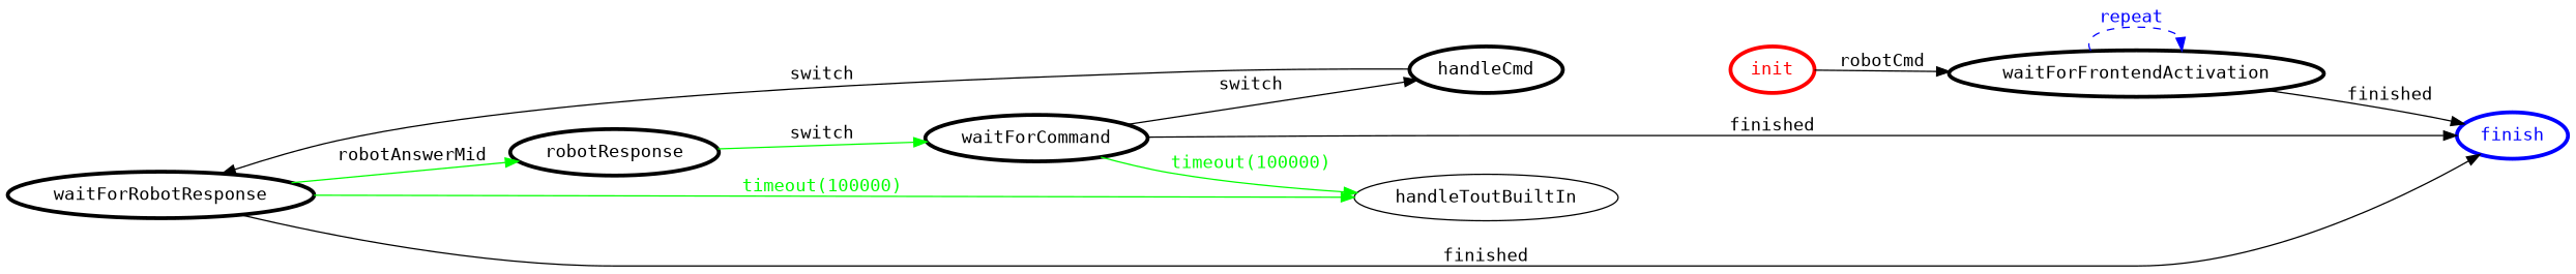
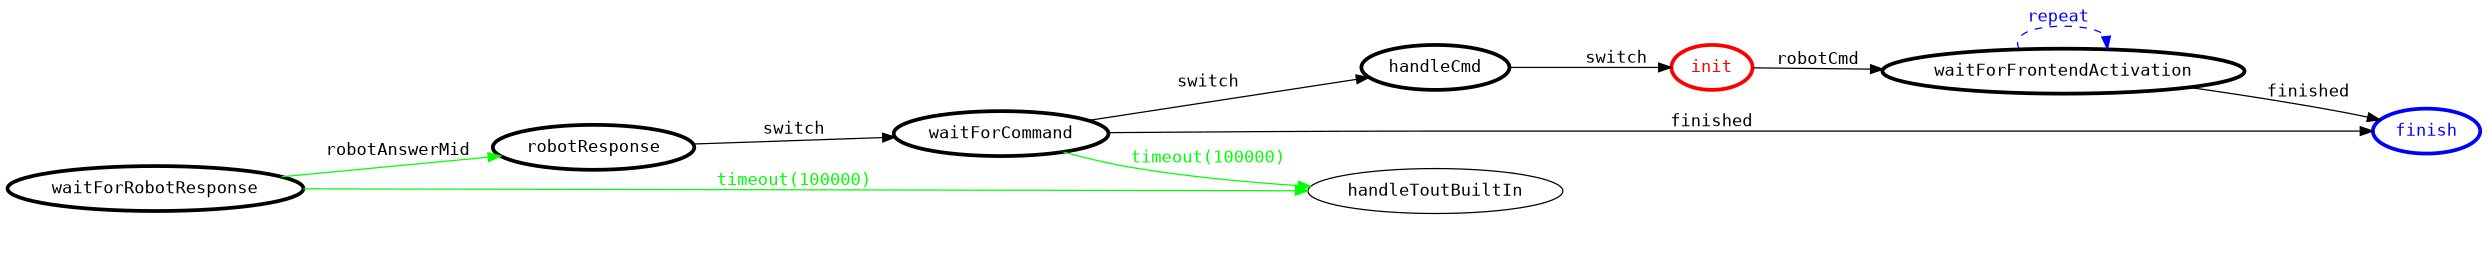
  digraph {
    fontname="DejaVu Sans Mono"
    rankdir=LR
    node [color=black fontcolor=black fontname="DejaVu Sans Mono" penwidth=3]
    edge [color=black fontcolor=black fontname="DejaVu Sans Mono"]
    init [color=red fontcolor=red]
    waitForFrontendActivation
    finish [color=blue fontcolor=blue]
    handleCmd
    waitForRobotResponse
    handleToutBuiltIn [color="" fontcolor="" penwidth=""]
    robotResponse
    waitForCommand
    init -> waitForFrontendActivation [label=robotCmd]
    waitForFrontendActivation -> waitForFrontendActivation [color=blue fontcolor=blue label="repeat " style=dashed]
    waitForFrontendActivation -> finish [label=finished]
-   handleCmd -> waitForRobotResponse [label=switch]
-   waitForRobotResponse -> finish [label=finished]
+   handleCmd -> init [label=switch]
    waitForRobotResponse -> handleToutBuiltIn [color=green fontcolor=green label="timeout(100000)"]
    waitForRobotResponse -> robotResponse [color=green label=robotAnswerMid]
-   robotResponse -> waitForCommand [color=green label=switch]
+   robotResponse -> waitForCommand [label=switch]
    waitForCommand -> finish [label=finished]
    waitForCommand -> handleCmd [label=switch]
    waitForCommand -> handleToutBuiltIn [color=green fontcolor=green label="timeout(100000)"]
  }
